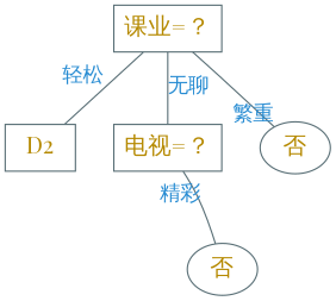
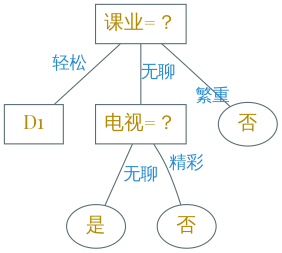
  digraph {
    fontname="Playfair Display"
    nodesep=0.4
    ranksep=0.5
    node [color="#586e75" fontcolor="#b58900" fontname="Playfair Display" fontsize=18 shape=box]
    edge [arrowhead=none color="#586e75" fontcolor="#268bd2" fontname="Playfair Display" fontsize=16]
    "课业=？"
-   D1 [label=D2]
+   D1
    "电视=？"
    "否" [shape=ellipse]
+   "是" [shape=ellipse]
    n6 [label="否" shape=ellipse]
    "课业=？" -> D1 [xlabel="轻松"]
    "课业=？" -> "电视=？" [label="无聊"]
    "课业=？" -> "否" [headlabel="繁重" labeldistance=4]
+   "电视=？" -> "是" [label="无聊"]
    "电视=？" -> n6 [labeldistance=3 xlabel="精彩"]
  }
